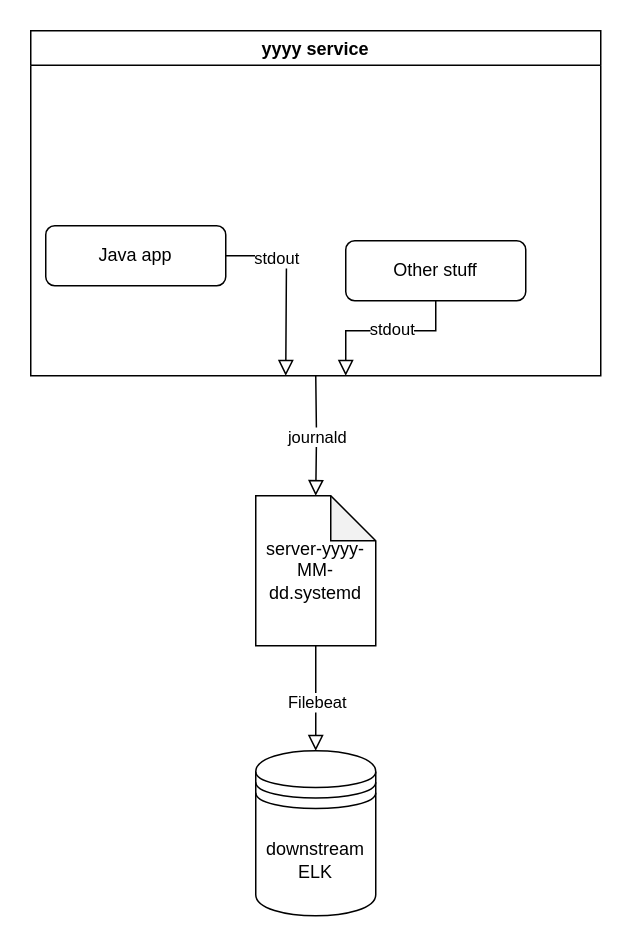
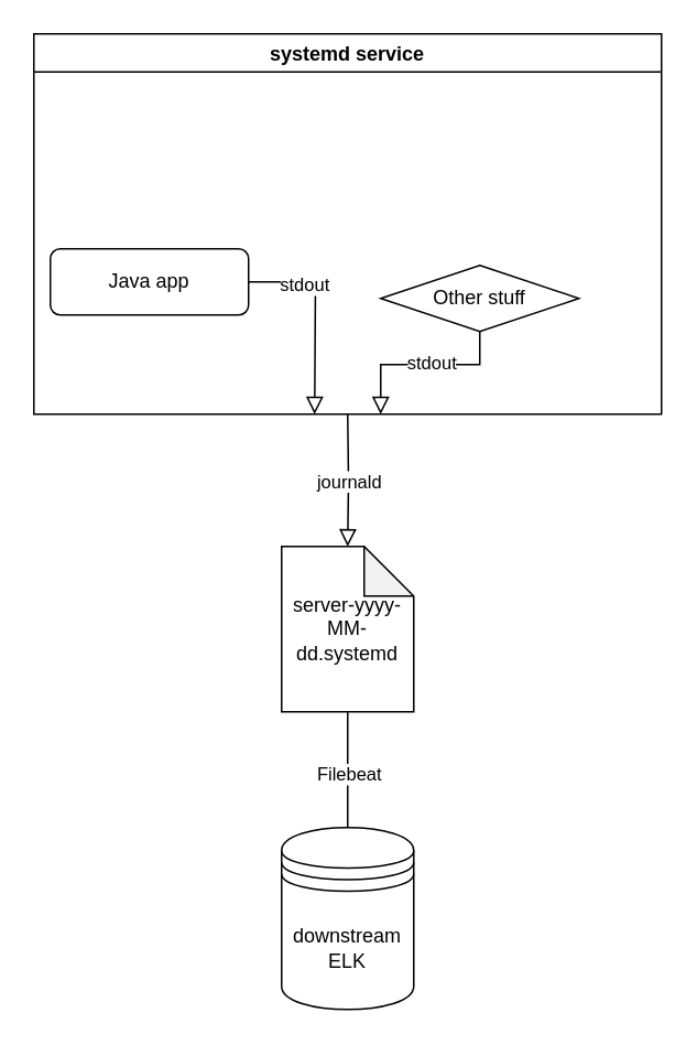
  <mxCell id="0" />
  <mxCell id="1" parent="0" />
  <mxCell id="2" value="" style="rounded=0;html=1;jettySize=auto;orthogonalLoop=1;fontSize=11;endArrow=block;endFill=0;endSize=8;strokeWidth=1;shadow=0;labelBackgroundColor=none;edgeStyle=orthogonalEdgeStyle;" parent="1" source="4" edge="1"><mxGeometry relative="1" as="geometry"><mxPoint x="190" y="250" as="targetPoint" /></mxGeometry></mxCell>
  <mxCell id="3" value="stdout" style="edgeLabel;html=1;align=center;verticalAlign=middle;resizable=0;points=[];" vertex="1" connectable="0" parent="2"><mxGeometry x="-0.459" y="-1" relative="1" as="geometry"><mxPoint as="offset" /></mxGeometry></mxCell>
  <mxCell id="4" value="Java app" style="rounded=1;whiteSpace=wrap;html=1;fontSize=12;glass=0;strokeWidth=1;shadow=0;" parent="1" vertex="1"><mxGeometry x="30" y="150" width="120" height="40" as="geometry" /></mxCell>
- <mxCell id="5" value="Other stuff" style="rounded=1;whiteSpace=wrap;html=1;fontSize=12;glass=0;strokeWidth=1;shadow=0;" parent="1" vertex="1"><mxGeometry x="230" y="160" width="120" height="40" as="geometry" /></mxCell>
- <mxCell id="6" value="yyyy service" style="swimlane;" vertex="1" parent="1"><mxGeometry x="20" y="20" width="380" height="230" as="geometry" /></mxCell>
+ <mxCell id="5" value="Other stuff" style="rhombus;whiteSpace=wrap;html=1;fontSize=12;glass=0;strokeWidth=1;shadow=0;" parent="1" vertex="1"><mxGeometry x="230" y="160" width="120" height="40" as="geometry" /></mxCell>
+ <mxCell id="6" value="systemd service" style="swimlane;" vertex="1" parent="1"><mxGeometry x="20" y="20" width="380" height="230" as="geometry" /></mxCell>
  <mxCell id="7" value="" style="rounded=0;html=1;jettySize=auto;orthogonalLoop=1;fontSize=11;endArrow=block;endFill=0;endSize=8;strokeWidth=1;shadow=0;labelBackgroundColor=none;edgeStyle=orthogonalEdgeStyle;exitX=0.5;exitY=1;exitDx=0;exitDy=0;" edge="1" parent="1" source="5"><mxGeometry relative="1" as="geometry"><mxPoint x="140" y="110" as="sourcePoint" /><mxPoint x="230" y="250" as="targetPoint" /><Array as="points"><mxPoint x="290" y="220" /><mxPoint x="230" y="220" /><mxPoint x="230" y="250" /></Array></mxGeometry></mxCell>
  <mxCell id="8" value="stdout" style="edgeLabel;html=1;align=center;verticalAlign=middle;resizable=0;points=[];" vertex="1" connectable="0" parent="7"><mxGeometry x="-0.092" y="-2" relative="1" as="geometry"><mxPoint as="offset" /></mxGeometry></mxCell>
  <mxCell id="9" value="server-yyyy-MM-dd.systemd" style="shape=note;whiteSpace=wrap;html=1;backgroundOutline=1;darkOpacity=0.05;" vertex="1" parent="1"><mxGeometry x="170" y="330" width="80" height="100" as="geometry" /></mxCell>
  <mxCell id="10" value="" style="rounded=0;html=1;jettySize=auto;orthogonalLoop=1;fontSize=11;endArrow=block;endFill=0;endSize=8;strokeWidth=1;shadow=0;labelBackgroundColor=none;edgeStyle=orthogonalEdgeStyle;entryX=0.5;entryY=0;entryDx=0;entryDy=0;entryPerimeter=0;" edge="1" parent="1" target="9"><mxGeometry relative="1" as="geometry"><mxPoint x="210" y="250" as="sourcePoint" /><mxPoint x="200" y="260" as="targetPoint" /></mxGeometry></mxCell>
  <mxCell id="11" value="journald" style="edgeLabel;html=1;align=center;verticalAlign=middle;resizable=0;points=[];" vertex="1" connectable="0" parent="10"><mxGeometry x="-0.459" y="-1" relative="1" as="geometry"><mxPoint x="1" y="18" as="offset" /></mxGeometry></mxCell>
  <mxCell id="12" value="downstream ELK" style="shape=datastore;whiteSpace=wrap;html=1;" vertex="1" parent="1"><mxGeometry x="170" y="500" width="80" height="110" as="geometry" /></mxCell>
- <mxCell id="13" value="" style="rounded=0;html=1;jettySize=auto;orthogonalLoop=1;fontSize=11;endArrow=block;endFill=0;endSize=8;strokeWidth=1;shadow=0;labelBackgroundColor=none;edgeStyle=orthogonalEdgeStyle;entryX=0.5;entryY=0;entryDx=0;entryDy=0;exitX=0.5;exitY=1;exitDx=0;exitDy=0;exitPerimeter=0;" edge="1" parent="1" source="9" target="12"><mxGeometry relative="1" as="geometry"><mxPoint x="220" y="260" as="sourcePoint" /><mxPoint x="220" y="340" as="targetPoint" /></mxGeometry></mxCell>
+ <mxCell id="13" value="" style="rounded=0;html=1;jettySize=auto;orthogonalLoop=1;fontSize=11;endArrow=none;endFill=0;endSize=8;strokeWidth=1;shadow=0;labelBackgroundColor=none;edgeStyle=orthogonalEdgeStyle;entryX=0.5;entryY=0;entryDx=0;entryDy=0;exitX=0.5;exitY=1;exitDx=0;exitDy=0;exitPerimeter=0;" edge="1" parent="1" source="9" target="12"><mxGeometry relative="1" as="geometry"><mxPoint x="220" y="260" as="sourcePoint" /><mxPoint x="220" y="340" as="targetPoint" /></mxGeometry></mxCell>
  <mxCell id="14" value="Filebeat" style="edgeLabel;html=1;align=center;verticalAlign=middle;resizable=0;points=[];" vertex="1" connectable="0" parent="13"><mxGeometry x="-0.459" y="-1" relative="1" as="geometry"><mxPoint x="1" y="18" as="offset" /></mxGeometry></mxCell>
